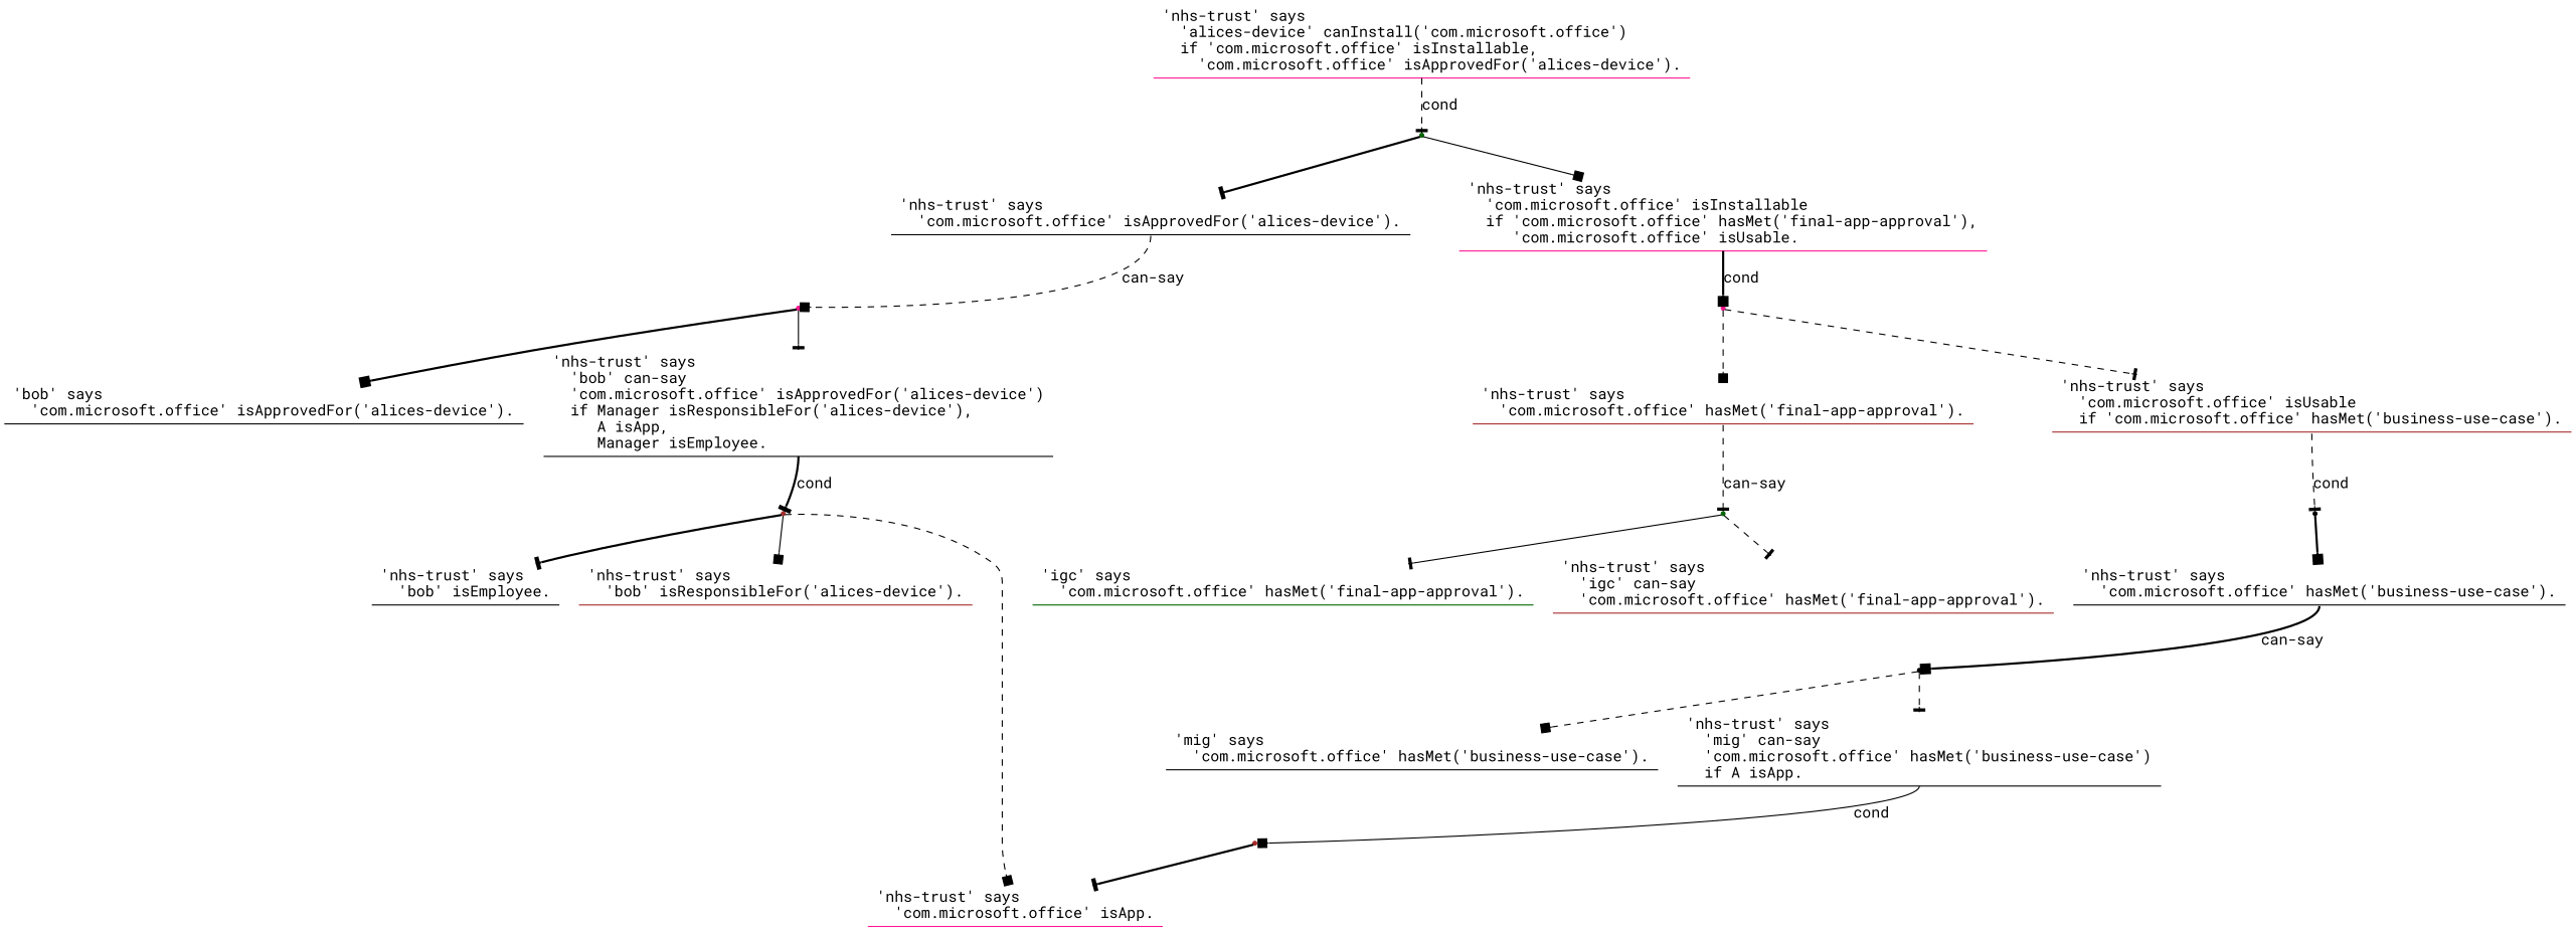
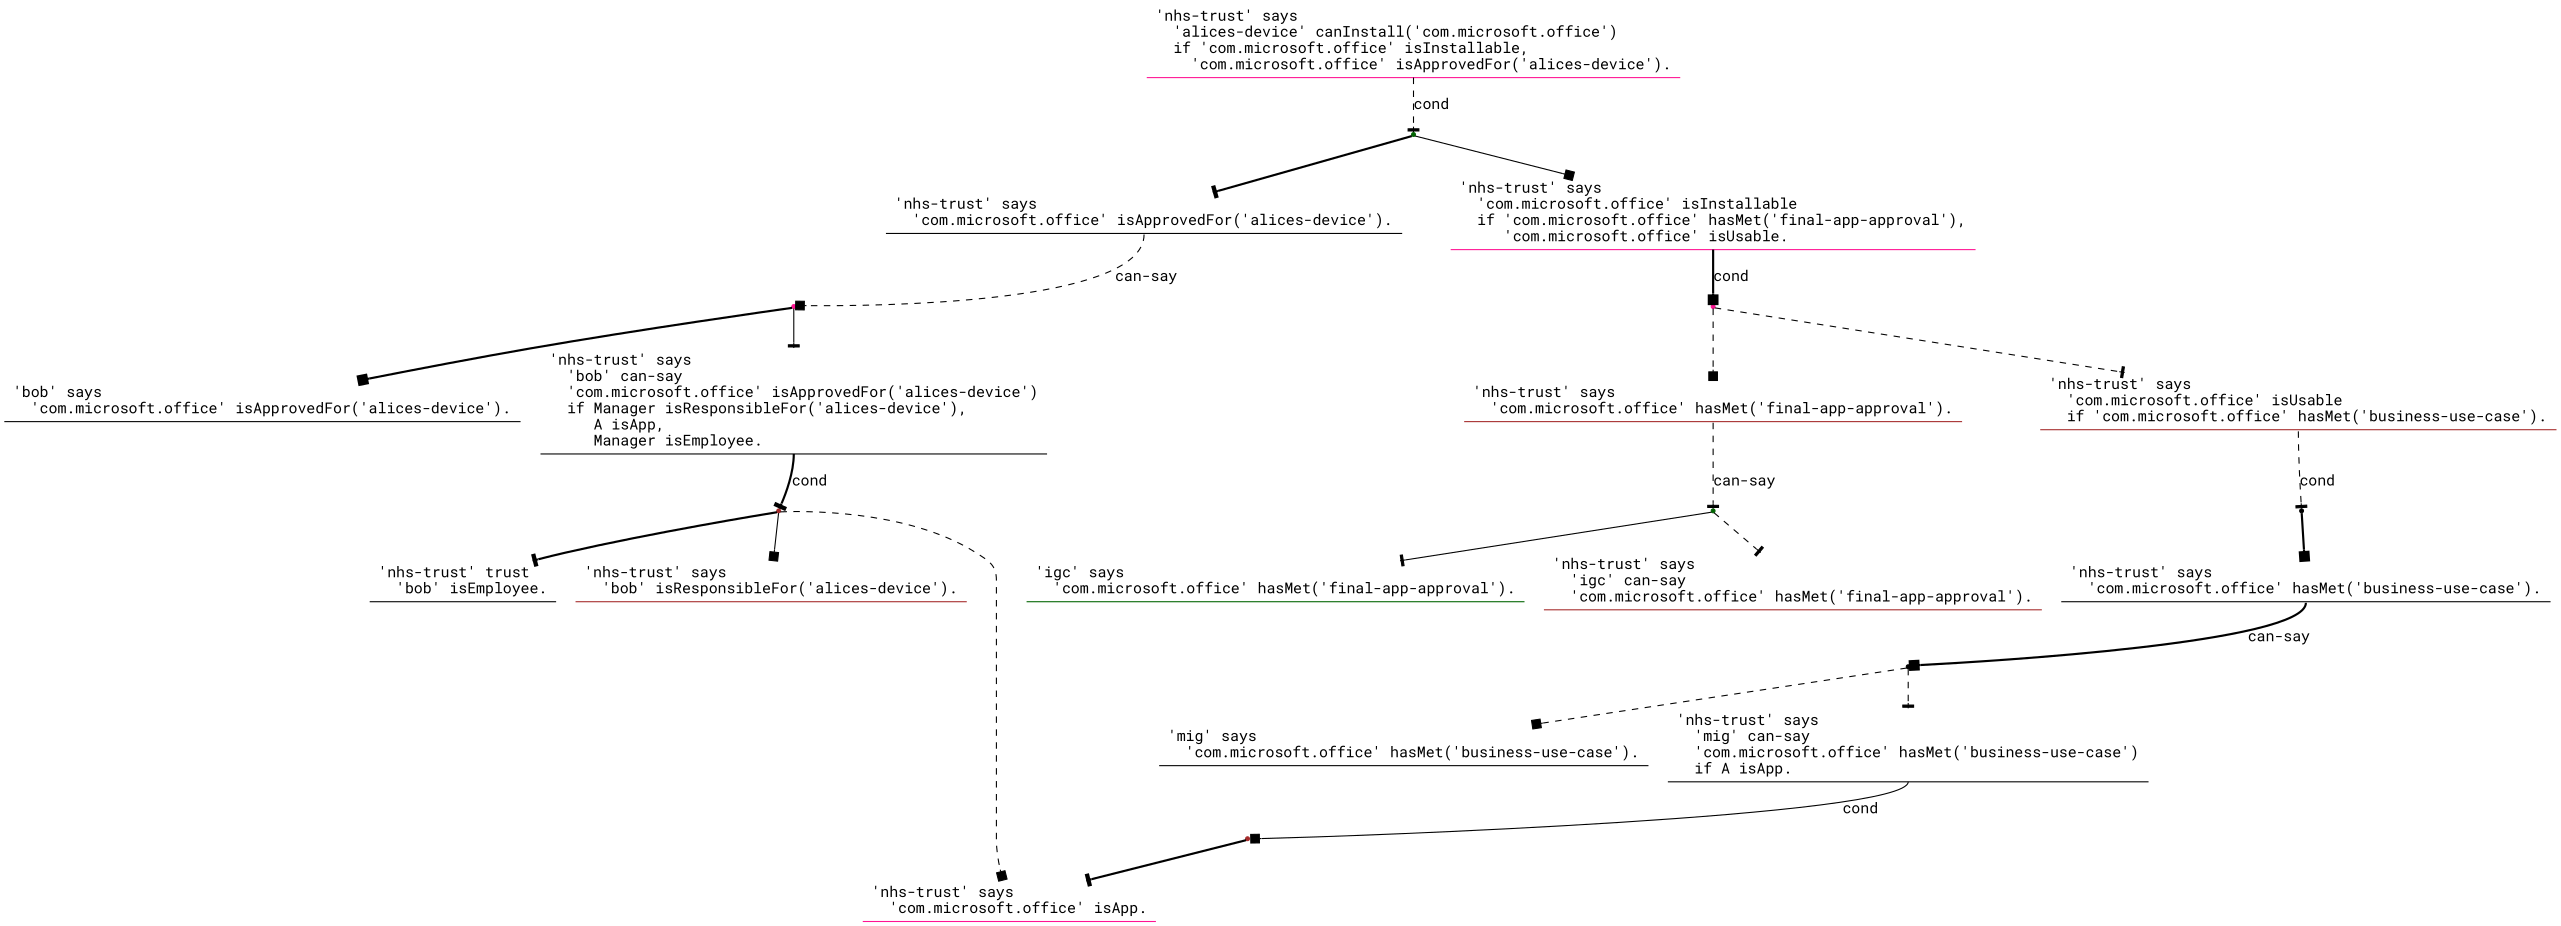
  digraph {
    fontname="Roboto Mono"
    node [fontname="Roboto Mono" shape=underline color=black]
    edge [arrowhead=tee fontname="Roboto Mono" style=dashed]
    n1 [label="'bob' says\l  'com.microsoft.office' isApprovedFor('alices-device').\l"]
    n2 [label="'igc' says\l  'com.microsoft.office' hasMet('final-app-approval').\l" color=darkgreen]
    n3 [label="'mig' says\l  'com.microsoft.office' hasMet('business-use-case').\l"]
    n4 [label="'nhs-trust' says\l  'alices-device' canInstall('com.microsoft.office')\l  if 'com.microsoft.office' isInstallable,\l    'com.microsoft.office' isApprovedFor('alices-device').\l" color=deeppink]
    proof_0 [shape=point color=darkgreen]
    n6 [label="'nhs-trust' says\l  'bob' can-say\l  'com.microsoft.office' isApprovedFor('alices-device')\l  if Manager isResponsibleFor('alices-device'),\l     A isApp,\l     Manager isEmployee.\l"]
    proof_2 [shape=point color=brown]
-   n8 [label="'nhs-trust' says\l  'bob' isEmployee.\l"]
+   n8 [label="'nhs-trust' trust\l  'bob' isEmployee.\l"]
    n9 [label="'nhs-trust' says\l  'bob' isResponsibleFor('alices-device').\l" color=brown]
    n10 [label="'nhs-trust' says\l  'com.microsoft.office' hasMet('business-use-case').\l"]
    proof_6 [shape=point]
    n12 [label="'nhs-trust' says\l  'com.microsoft.office' hasMet('final-app-approval').\l" color=brown]
    proof_4 [shape=point color=darkgreen]
    n14 [label="'nhs-trust' says\l  'com.microsoft.office' isApp.\l" color=deeppink]
    n15 [label="'nhs-trust' says\l  'com.microsoft.office' isApprovedFor('alices-device').\l"]
    proof_1 [shape=point color=deeppink]
    n17 [label="'nhs-trust' says\l  'com.microsoft.office' isInstallable\l  if 'com.microsoft.office' hasMet('final-app-approval'),\l     'com.microsoft.office' isUsable.\l" color=deeppink]
    proof_3 [shape=point color=deeppink]
    n19 [label="'nhs-trust' says\l  'com.microsoft.office' isUsable\l  if 'com.microsoft.office' hasMet('business-use-case').\l" color=brown]
    proof_5 [shape=point]
    n21 [label="'nhs-trust' says\l  'igc' can-say\l  'com.microsoft.office' hasMet('final-app-approval').\l" color=brown]
    n22 [label="'nhs-trust' says\l  'mig' can-say\l  'com.microsoft.office' hasMet('business-use-case')\l  if A isApp.\l"]
    proof_7 [shape=point color=brown]
    n4 -> proof_0 [label=cond tailport=s]
    proof_0 -> n15 [style=bold]
    proof_0 -> n17 [style=solid arrowhead=box]
    n6 -> proof_2 [label=cond tailport=s style=bold]
    proof_2 -> n8 [style=bold]
    proof_2 -> n9 [style=solid arrowhead=box]
    proof_2 -> n14 [arrowhead=box]
    n10 -> proof_6 [arrowhead=box label="can-say" tailport=s style=bold]
    proof_6 -> n3 [arrowhead=box]
    proof_6 -> n22
    n12 -> proof_4 [label="can-say" tailport=s]
    proof_4 -> n2 [style=solid]
    proof_4 -> n21
    n15 -> proof_1 [arrowhead=box label="can-say" tailport=s]
    proof_1 -> n1 [style=bold arrowhead=box]
    proof_1 -> n6 [style=solid]
    n17 -> proof_3 [arrowhead=box label=cond tailport=s style=bold]
    proof_3 -> n12 [arrowhead=box]
    proof_3 -> n19
    n19 -> proof_5 [label=cond tailport=s]
    proof_5 -> n10 [style=bold arrowhead=box]
    n22 -> proof_7 [arrowhead=box headport=e label=cond tailport=s style=solid]
    proof_7 -> n14 [style=bold]
  }
